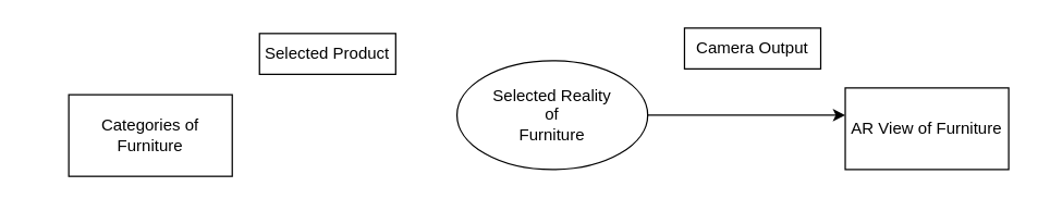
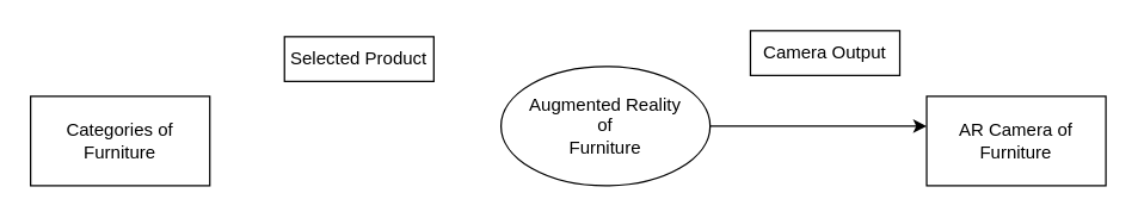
  <mxCell id="0" />
  <mxCell id="1" parent="0" />
- <mxCell id="2" value="Categories of Furniture" style="rounded=0;whiteSpace=wrap;html=1;" vertex="1" parent="1"><mxGeometry x="50" y="69" width="120" height="60" as="geometry" /></mxCell>
- <mxCell id="3" value="AR View of Furniture" style="rounded=0;whiteSpace=wrap;html=1;" vertex="1" parent="1"><mxGeometry x="620" y="64" width="120" height="60" as="geometry" /></mxCell>
- <mxCell id="4" value="Selected Reality&lt;br&gt;of&lt;br&gt;Furniture&lt;br&gt;" style="ellipse;whiteSpace=wrap;html=1;" vertex="1" parent="1"><mxGeometry x="335" y="44" width="140" height="80" as="geometry" /></mxCell>
+ <mxCell id="2" value="Categories of Furniture" style="rounded=0;whiteSpace=wrap;html=1;" vertex="1" parent="1"><mxGeometry x="20" y="64" width="120" height="60" as="geometry" /></mxCell>
+ <mxCell id="3" value="AR Camera of Furniture" style="rounded=0;whiteSpace=wrap;html=1;" vertex="1" parent="1"><mxGeometry x="620" y="64" width="120" height="60" as="geometry" /></mxCell>
+ <mxCell id="4" value="Augmented Reality&lt;br&gt;of&lt;br&gt;Furniture&lt;br&gt;" style="ellipse;whiteSpace=wrap;html=1;" vertex="1" parent="1"><mxGeometry x="335" y="44" width="140" height="80" as="geometry" /></mxCell>
  <mxCell id="5" value="" style="endArrow=classic;html=1;rounded=0;exitX=1;exitY=0.5;exitDx=0;exitDy=0;" edge="1" parent="1" source="4"><mxGeometry width="50" height="50" relative="1" as="geometry"><mxPoint x="475" y="83.5" as="sourcePoint" /><mxPoint x="620" y="84" as="targetPoint" /></mxGeometry></mxCell>
  <mxCell id="6" value="Selected Product" style="rounded=0;whiteSpace=wrap;html=1;" vertex="1" parent="1"><mxGeometry x="190" y="24" width="100" height="30" as="geometry" /></mxCell>
  <mxCell id="7" value="Camera Output" style="rounded=0;whiteSpace=wrap;html=1;" vertex="1" parent="1"><mxGeometry x="502" y="20" width="100" height="30" as="geometry" /></mxCell>
